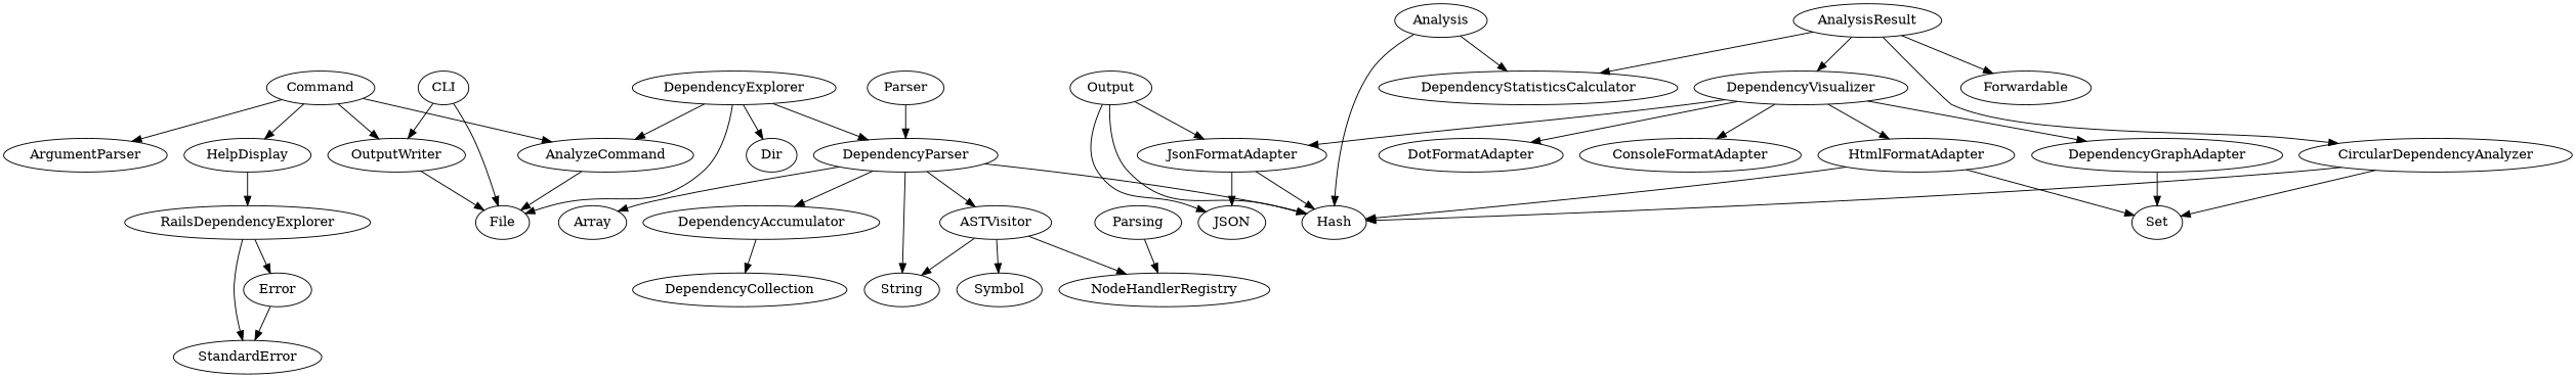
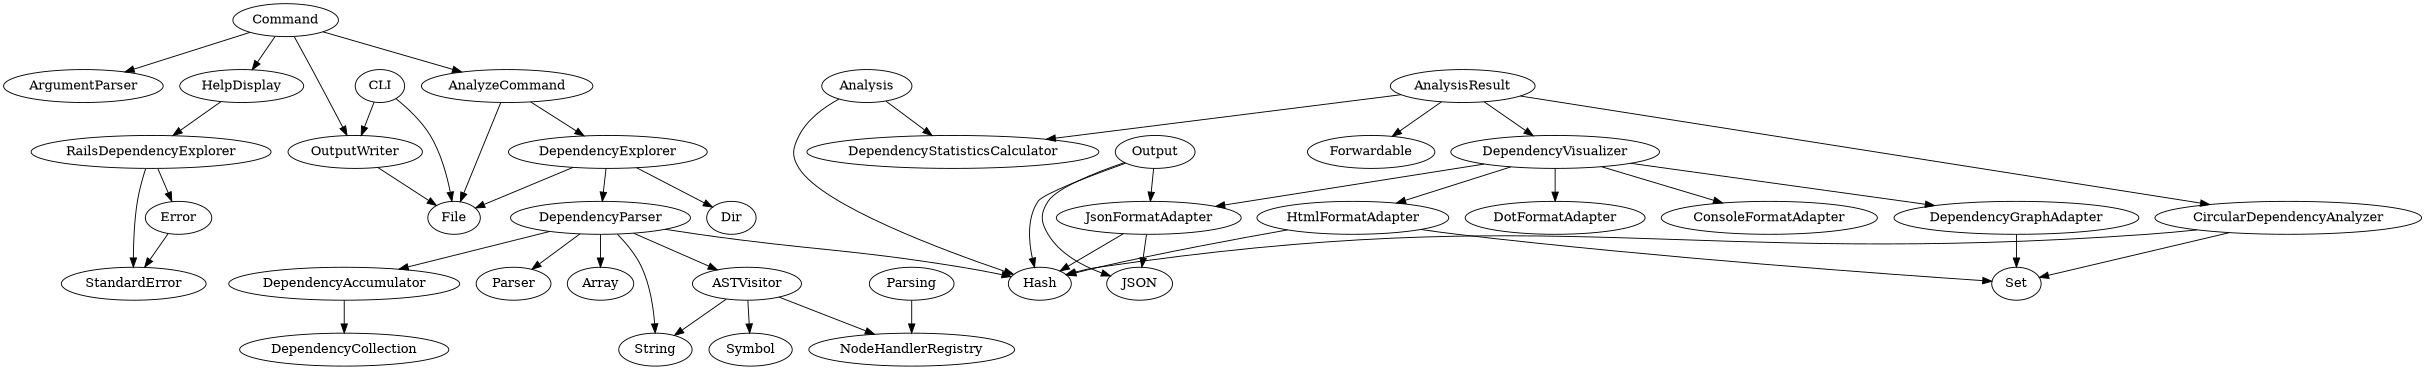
  digraph {
    RailsDependencyExplorer
    Error
    StandardError
    Analysis
    DependencyStatisticsCalculator
    Hash
    AnalysisResult
    Forwardable
    DependencyVisualizer
    CircularDependencyAnalyzer
    JsonFormatAdapter
    DependencyGraphAdapter
    DotFormatAdapter
    HtmlFormatAdapter
    ConsoleFormatAdapter
    Set
    JSON
    DependencyExplorer
    Dir
    File
    DependencyParser
    ASTVisitor
    String
    DependencyAccumulator
    Parser
    Array
    NodeHandlerRegistry
    Symbol
    DependencyCollection
    CLI
    OutputWriter
    AnalyzeCommand
    Command
    ArgumentParser
    HelpDisplay
    Output
    Parsing
    RailsDependencyExplorer -> Error
    RailsDependencyExplorer -> StandardError
    Error -> StandardError
    Analysis -> DependencyStatisticsCalculator
    Analysis -> Hash
    AnalysisResult -> DependencyStatisticsCalculator
    AnalysisResult -> Forwardable
    AnalysisResult -> DependencyVisualizer
    AnalysisResult -> CircularDependencyAnalyzer
    DependencyVisualizer -> JsonFormatAdapter
    DependencyVisualizer -> DependencyGraphAdapter
    DependencyVisualizer -> DotFormatAdapter
    DependencyVisualizer -> HtmlFormatAdapter
    DependencyVisualizer -> ConsoleFormatAdapter
    CircularDependencyAnalyzer -> Hash
    CircularDependencyAnalyzer -> Set
    JsonFormatAdapter -> Hash
    JsonFormatAdapter -> JSON
    DependencyGraphAdapter -> Set
    HtmlFormatAdapter -> Hash
    HtmlFormatAdapter -> Set
    DependencyExplorer -> Dir
    DependencyExplorer -> File
    DependencyExplorer -> DependencyParser
    DependencyParser -> Hash
    DependencyParser -> ASTVisitor
    DependencyParser -> String
    DependencyParser -> DependencyAccumulator
-   Parser -> DependencyParser
+   DependencyParser -> Parser
    DependencyParser -> Array
    ASTVisitor -> String
    ASTVisitor -> NodeHandlerRegistry
    ASTVisitor -> Symbol
    DependencyAccumulator -> DependencyCollection
    CLI -> File
    CLI -> OutputWriter
    OutputWriter -> File
-   DependencyExplorer -> AnalyzeCommand
+   AnalyzeCommand -> DependencyExplorer
    AnalyzeCommand -> File
    Command -> OutputWriter
    Command -> AnalyzeCommand
    Command -> ArgumentParser
    Command -> HelpDisplay
    HelpDisplay -> RailsDependencyExplorer
    Output -> Hash
    Output -> JsonFormatAdapter
    Output -> JSON
    Parsing -> NodeHandlerRegistry
  }
